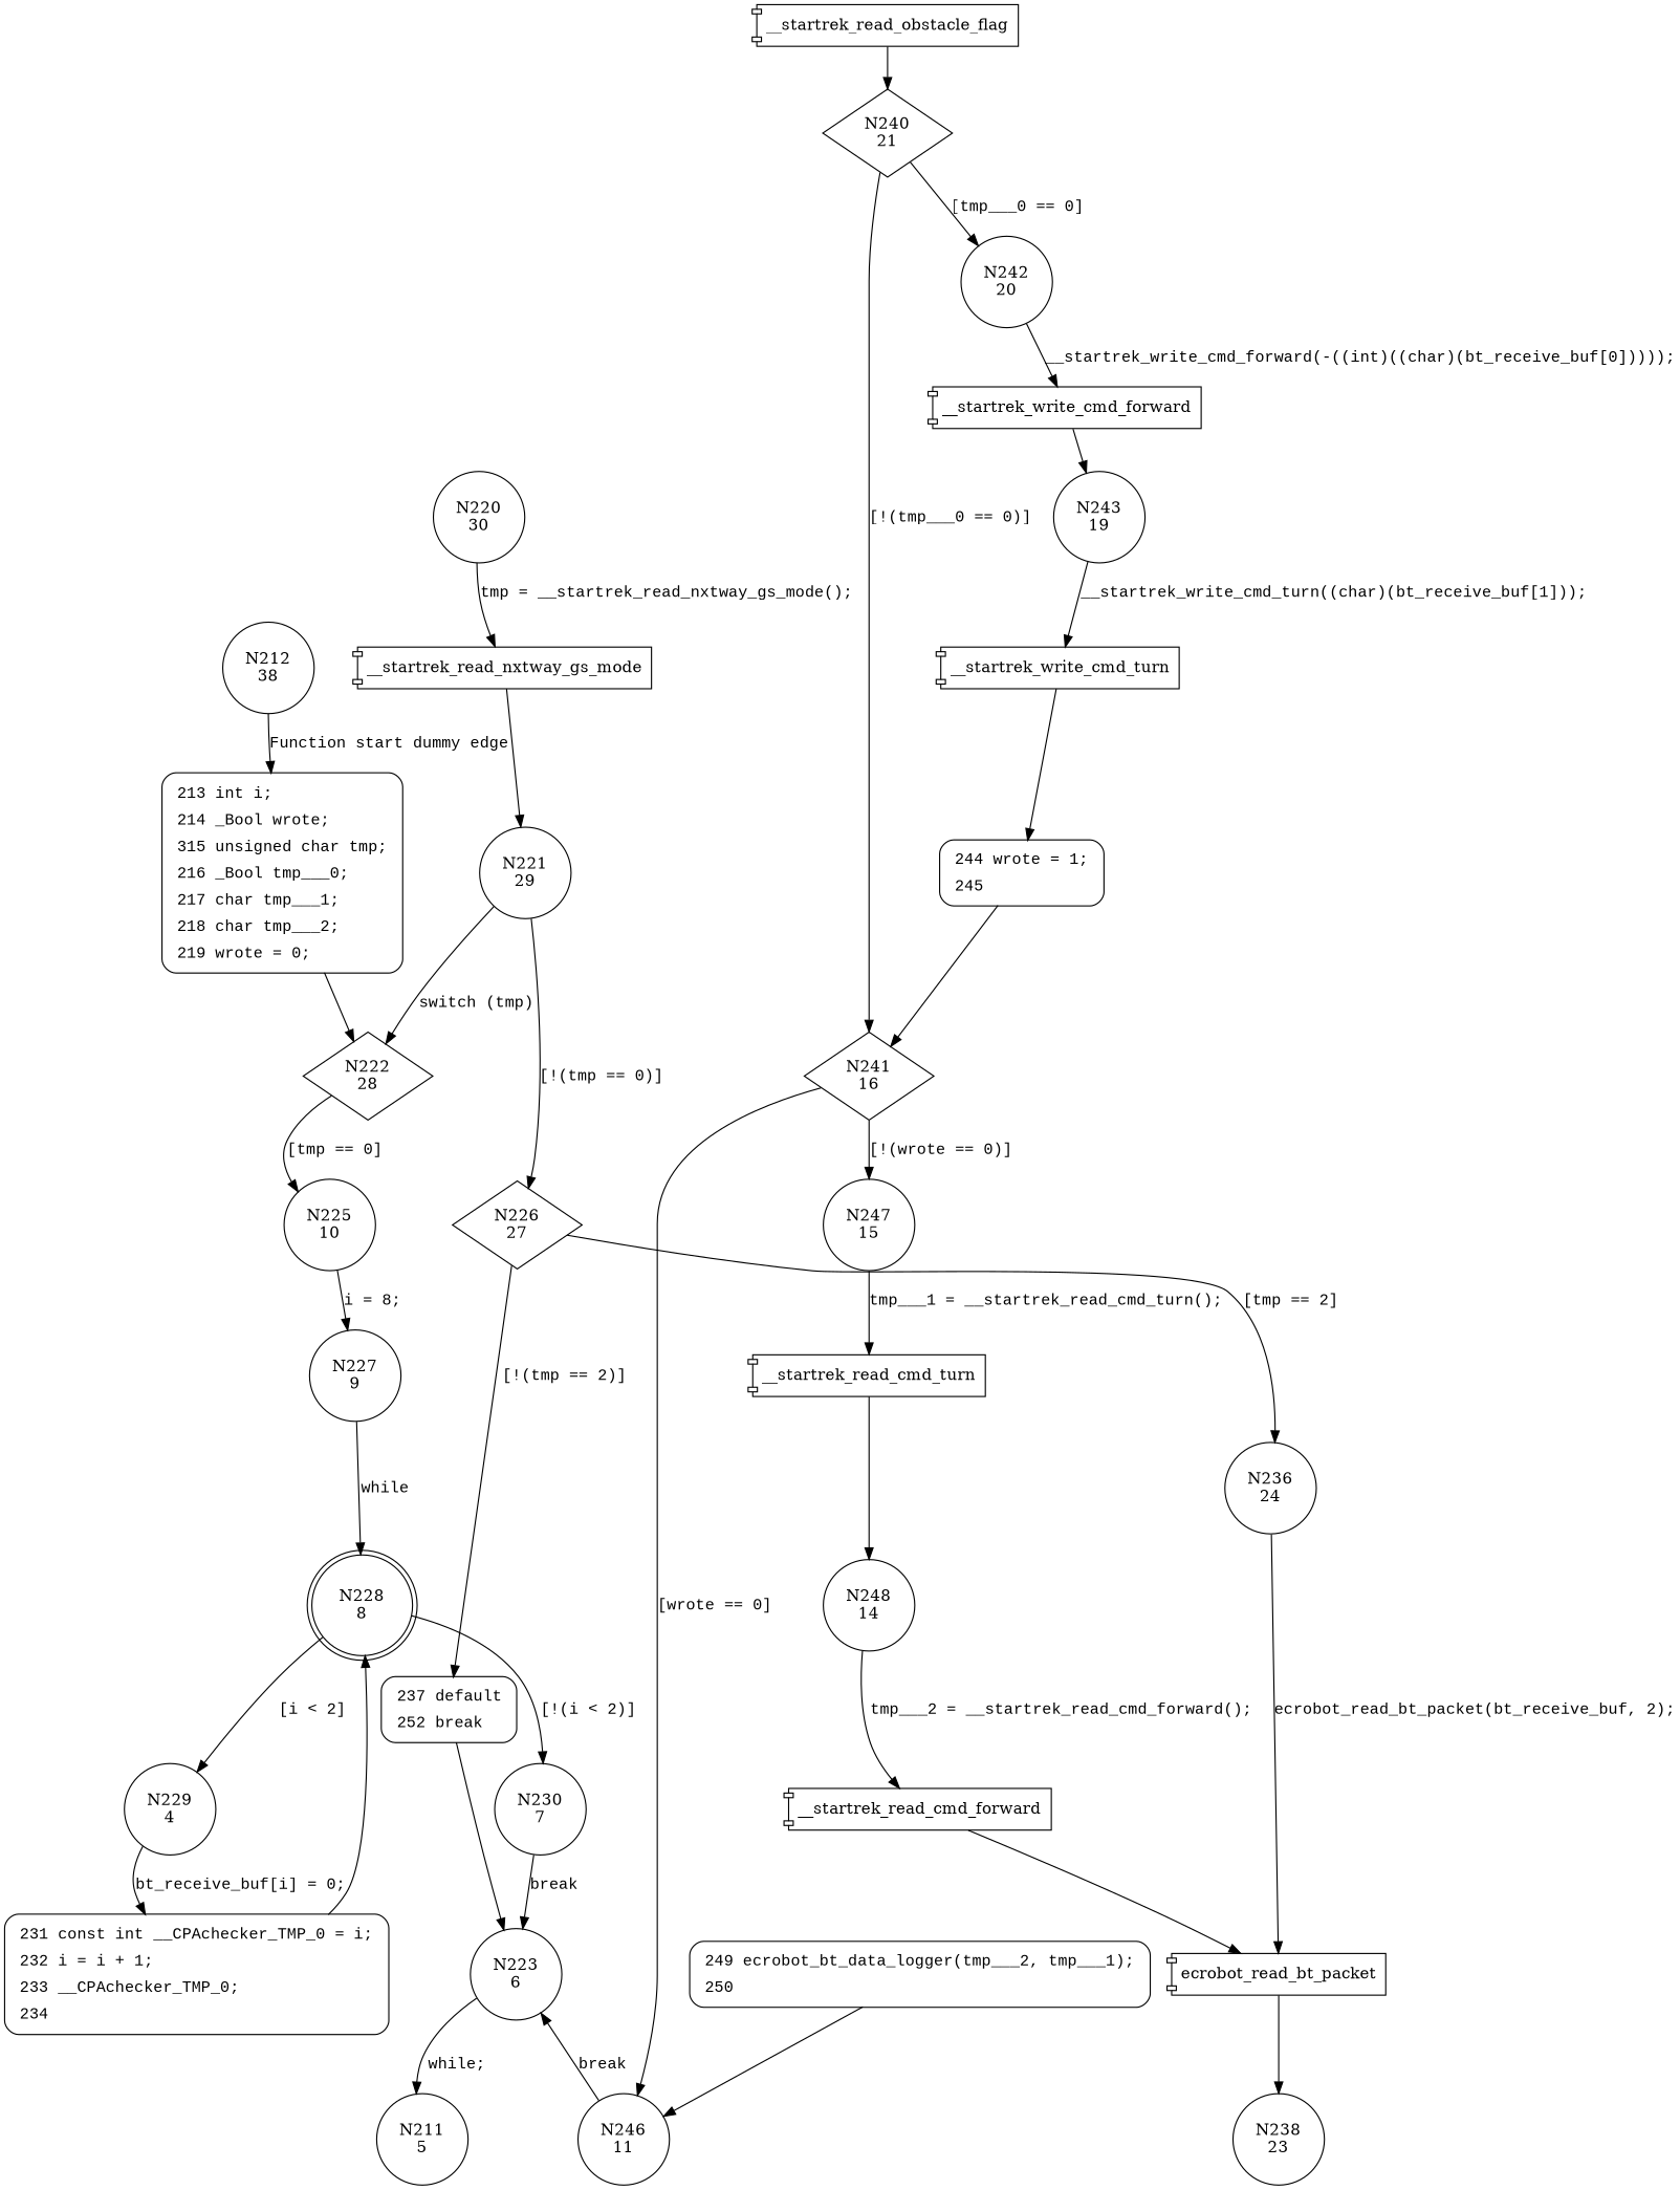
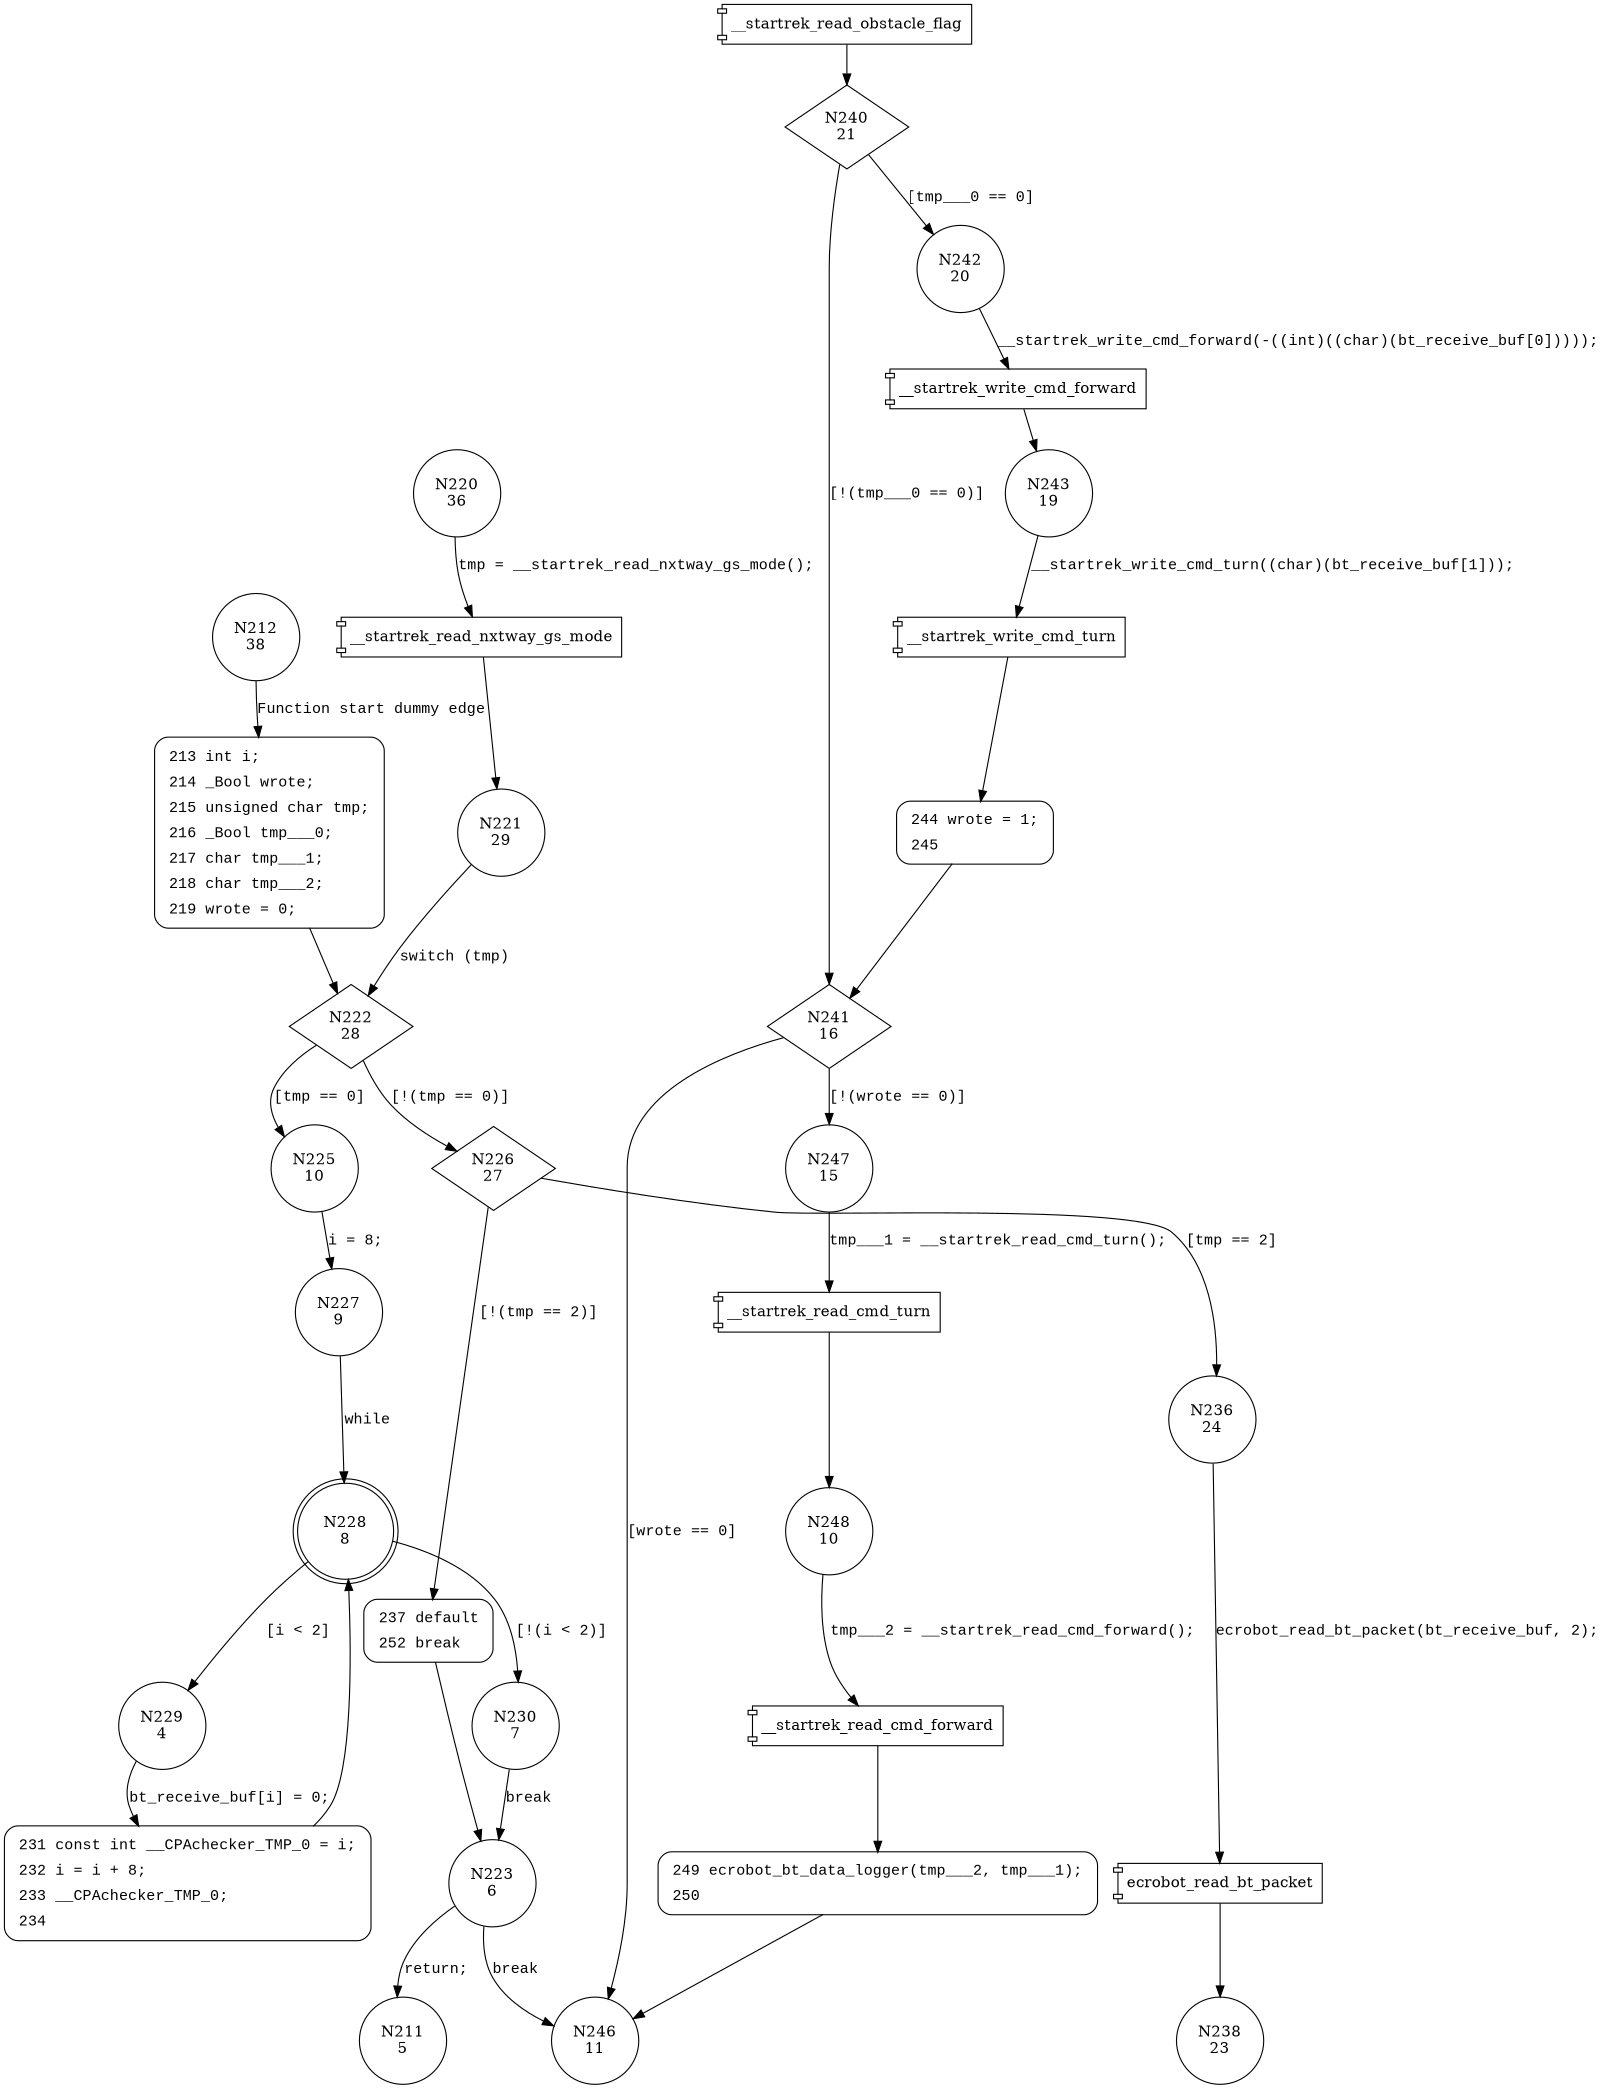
  digraph {
    node [shape=circle]
    edge [fontname="Courier New"]
    n1 [label="N212\n38"]
-   n2 [fillcolor=white fontname="Courier New" label=<<table border="0" cellborder="0" cellpadding="3" bgcolor="white"><tr><td align="right">213</td><td align="left">int i;</td></tr><tr><td align="right">214</td><td align="left">_Bool wrote;</td></tr><tr><td align="right">315</td><td align="left">unsigned char tmp;</td></tr><tr><td align="right">216</td><td align="left">_Bool tmp___0;</td></tr><tr><td align="right">217</td><td align="left">char tmp___1;</td></tr><tr><td align="right">218</td><td align="left">char tmp___2;</td></tr><tr><td align="right">219</td><td align="left">wrote = 0;</td></tr></table>> penwidth=1 shape=Mrecord style="filled,bold"]
+   n2 [fillcolor=white fontname="Courier New" label=<<table border="0" cellborder="0" cellpadding="3" bgcolor="white"><tr><td align="right">213</td><td align="left">int i;</td></tr><tr><td align="right">214</td><td align="left">_Bool wrote;</td></tr><tr><td align="right">215</td><td align="left">unsigned char tmp;</td></tr><tr><td align="right">216</td><td align="left">_Bool tmp___0;</td></tr><tr><td align="right">217</td><td align="left">char tmp___1;</td></tr><tr><td align="right">218</td><td align="left">char tmp___2;</td></tr><tr><td align="right">219</td><td align="left">wrote = 0;</td></tr></table>> penwidth=1 shape=Mrecord style="filled,bold"]
    n3 [label="N222\n28" shape=diamond]
-   n4 [label="N220\n30"]
+   n4 [label="N220\n36"]
    n5 [label=__startrek_read_nxtway_gs_mode shape=component]
    n6 [label="N221\n29"]
    n7 [label="N225\n10"]
    n8 [label="N226\n27" shape=diamond]
    n9 [label="N227\n9"]
    n10 [label="N236\n24"]
    n11 [fillcolor=white fontname="Courier New" label=<<table border="0" cellborder="0" cellpadding="3" bgcolor="white"><tr><td align="right">237</td><td align="left">default</td></tr><tr><td align="right">252</td><td align="left">break</td></tr></table>> penwidth=1 shape=Mrecord style="filled,bold"]
    n12 [label="N228\n8" shape=doublecircle]
    n13 [label=ecrobot_read_bt_packet shape=component]
    n14 [label="N223\n6"]
    n15 [label="N238\n23"]
    n16 [label="N211\n5"]
    n17 [label=__startrek_read_obstacle_flag shape=component]
    n18 [label="N240\n21" shape=diamond]
    n19 [label="N242\n20"]
    n20 [label="N241\n16" shape=diamond]
    n21 [label=__startrek_write_cmd_forward shape=component]
    n22 [label="N246\n11"]
    n23 [label="N247\n15"]
    n24 [label="N243\n19"]
    n25 [label=__startrek_read_cmd_turn shape=component]
-   n26 [label="N248\n14"]
+   n26 [label="N248\n10"]
    n27 [label=__startrek_read_cmd_forward shape=component]
    n28 [fillcolor=white fontname="Courier New" label=<<table border="0" cellborder="0" cellpadding="3" bgcolor="white"><tr><td align="right">249</td><td align="left">ecrobot_bt_data_logger(tmp___2, tmp___1);</td></tr><tr><td align="right">250</td><td align="left"></td></tr></table>> penwidth=1 shape=Mrecord style="filled,bold"]
    n29 [label=__startrek_write_cmd_turn shape=component]
    n30 [fillcolor=white fontname="Courier New" label=<<table border="0" cellborder="0" cellpadding="3" bgcolor="white"><tr><td align="right">244</td><td align="left">wrote = 1;</td></tr><tr><td align="right">245</td><td align="left"></td></tr></table>> penwidth=1 shape=Mrecord style="filled,bold"]
    n31 [label="N229\n4"]
    n32 [label="N230\n7"]
-   n33 [fillcolor=white fontname="Courier New" label=<<table border="0" cellborder="0" cellpadding="3" bgcolor="white"><tr><td align="right">231</td><td align="left">const int __CPAchecker_TMP_0 = i;</td></tr><tr><td align="right">232</td><td align="left">i = i + 1;</td></tr><tr><td align="right">233</td><td align="left">__CPAchecker_TMP_0;</td></tr><tr><td align="right">234</td><td align="left"></td></tr></table>> penwidth=1 shape=Mrecord style="filled,bold"]
+   n33 [fillcolor=white fontname="Courier New" label=<<table border="0" cellborder="0" cellpadding="3" bgcolor="white"><tr><td align="right">231</td><td align="left">const int __CPAchecker_TMP_0 = i;</td></tr><tr><td align="right">232</td><td align="left">i = i + 8;</td></tr><tr><td align="right">233</td><td align="left">__CPAchecker_TMP_0;</td></tr><tr><td align="right">234</td><td align="left"></td></tr></table>> penwidth=1 shape=Mrecord style="filled,bold"]
    n1 -> n2 [label="Function start dummy edge"]
    n2 -> n3 [fontname=""]
    n3 -> n7 [label="[tmp == 0]"]
-   n6 -> n8 [label="[!(tmp == 0)]"]
+   n3 -> n8 [label="[!(tmp == 0)]"]
    n4 -> n5 [label="tmp = __startrek_read_nxtway_gs_mode();"]
    n5 -> n6
    n6 -> n3 [label="switch (tmp)"]
    n7 -> n9 [label="i = 8;"]
    n8 -> n10 [label="[tmp == 2]"]
    n8 -> n11 [label="[!(tmp == 2)]"]
    n9 -> n12 [label=while]
    n10 -> n13 [label="ecrobot_read_bt_packet(bt_receive_buf, 2);"]
    n11 -> n14 [fontname=""]
    n12 -> n31 [label="[i < 2]"]
    n12 -> n32 [label="[!(i < 2)]"]
    n13 -> n15
-   n14 -> n16 [label="while;"]
+   n14 -> n16 [label="return;"]
    n17 -> n18
    n18 -> n19 [label="[tmp___0 == 0]"]
    n18 -> n20 [label="[!(tmp___0 == 0)]"]
    n19 -> n21 [label="__startrek_write_cmd_forward(-((int)((char)(bt_receive_buf[0]))));"]
    n20 -> n22 [label="[wrote == 0]"]
    n20 -> n23 [label="[!(wrote == 0)]"]
    n21 -> n24
-   n22 -> n14 [label=break]
+   n14 -> n22 [label=break]
    n23 -> n25 [label="tmp___1 = __startrek_read_cmd_turn();"]
    n24 -> n29 [label="__startrek_write_cmd_turn((char)(bt_receive_buf[1]));"]
    n25 -> n26
    n26 -> n27 [label="tmp___2 = __startrek_read_cmd_forward();"]
-   n27 -> n13
+   n27 -> n28
    n28 -> n22 [fontname=""]
    n29 -> n30
    n30 -> n20 [fontname=""]
    n31 -> n33 [label="bt_receive_buf[i] = 0;"]
    n32 -> n14 [label=break]
    n33 -> n12 [fontname=""]
  }
